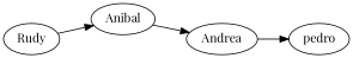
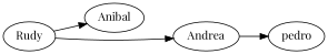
  digraph {
    fontname="Playfair Display"
    rankdir=LR
    node [fontname="Playfair Display"]
    edge [fontname="Playfair Display"]
    Rudy
    Anibal
    Andrea
    pedro
    Rudy -> Anibal
-   Anibal -> Andrea
+   Rudy -> Andrea
    Andrea -> pedro
  }
